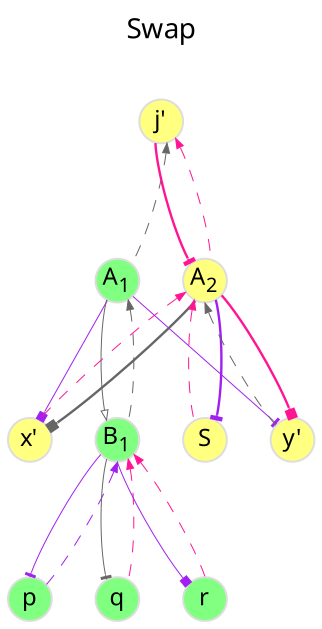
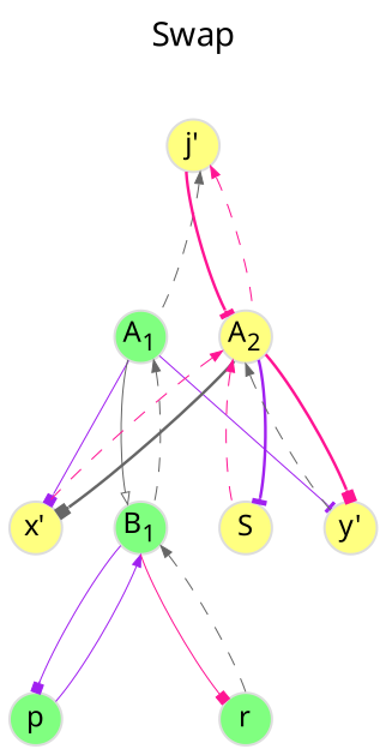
  digraph {
    bgcolor=white
    color=white
    label=Swap
    labelloc=t
    nodesep=0.3
    rankdir=TB
    ranksep=0.8
    fontname="Noto Sans"
    node [color="#DDDDDD" fillcolor="#ffff80" fixedsize=true fontsize=12 penwidth=1.0 style=filled fontname="Noto Sans"]
    edge [arrowsize=0.5 color=deeppink penwidth=0.5 fontname="Noto Sans"]
    n1 [height=0.3 label=<x'> width=0.3]
    n2 [fillcolor="#80ff80" height=0.3 label=<B<SUB>1</SUB>> width=0.3]
    n3 [height=0.3 label=<S> width=0.3]
    n4 [height=0.3 label=<y'> width=0.3]
    n5 [height=0.3 label=<j'> width=0.3]
    n6 [fillcolor="#80ff80" height=0.3 label=<A<SUB>1</SUB>> width=0.3]
    n7 [height=0.3 label=<A<SUB>2</SUB>> width=0.3]
    n8 [fillcolor="#80ff80" height=0.3 label=<p> width=0.3]
-   n9 [fillcolor="#80ff80" height=0.3 label=<q> width=0.3]
    n10 [fillcolor="#80ff80" height=0.3 label=<r> width=0.3]
    subgraph sub_1 {
      rank=same
      n1
      n2
      n3
      n4
    }
    n1 -> n2 [color="#000000" style=invis]
    n2 -> n3 [color="#000000" style=invis]
-   n2 -> n8 [color=purple arrowhead=tee]
-   n2 -> n8 [color=purple dir=back style=dashed]
-   n2 -> n9 [color=gray40 arrowhead=tee]
-   n2 -> n9 [dir=back style=dashed]
-   n2 -> n10 [color=purple arrowhead=box]
-   n2 -> n10 [dir=back style=dashed]
+   n2 -> n8 [color=purple arrowhead=box]
+   n2 -> n8 [color=purple dir=back style=solid]
+   n2 -> n10 [arrowhead=box]
+   n2 -> n10 [color=gray40 dir=back style=dashed]
    n3 -> n4 [color="#000000" style=invis]
    n5 -> n6 [color="#000000" style=invis]
    n5 -> n6 [color=gray40 dir=back style=dashed]
    n5 -> n7 [penwidth=1.2 arrowhead=tee]
    n5 -> n7 [dir=back style=dashed]
    n6 -> n1 [color=purple arrowhead=box]
    n6 -> n2 [color=gray40 arrowhead=onormal]
    n6 -> n2 [color=gray40 dir=back style=dashed]
    n6 -> n4 [color=purple arrowhead=tee]
    n7 -> n1 [dir=back style=dashed]
    n7 -> n1 [color=gray40 penwidth=1.2 arrowhead=box]
    n7 -> n3 [dir=back style=dashed]
    n7 -> n3 [color=purple penwidth=1.2 arrowhead=tee]
    n7 -> n4 [color=gray40 dir=back style=dashed]
    n7 -> n4 [penwidth=1.2 arrowhead=box]
  }
